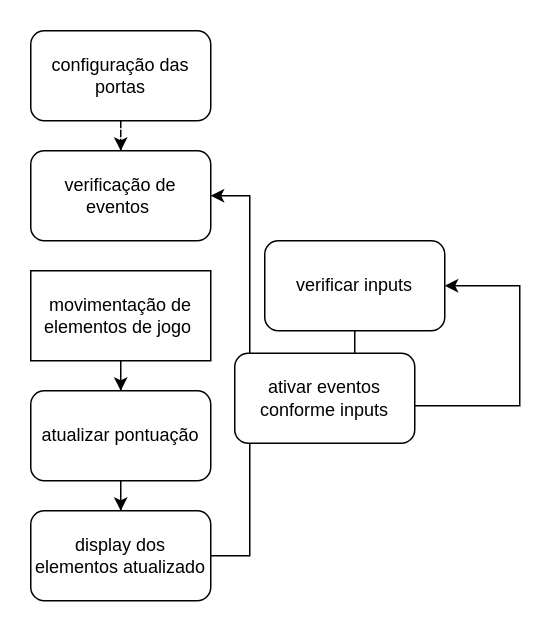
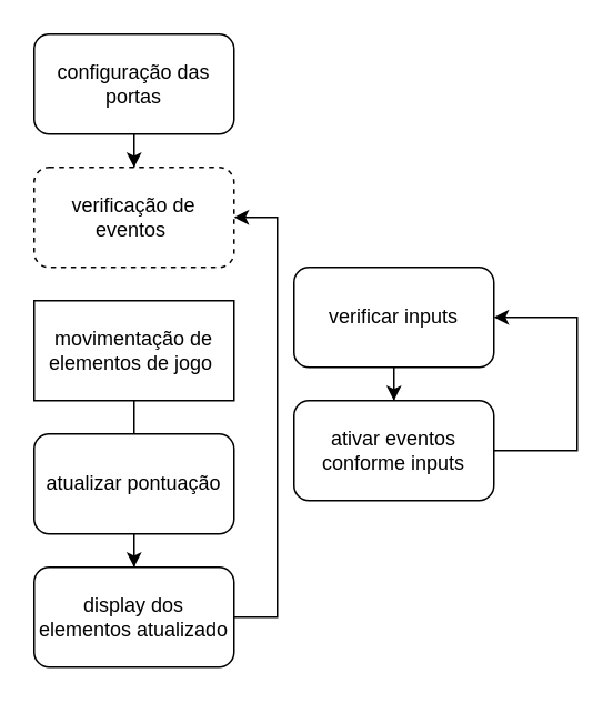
  <mxCell id="0" />
  <mxCell id="1" parent="0" />
- <mxCell id="2" value="" style="edgeStyle=orthogonalEdgeStyle;rounded=0;orthogonalLoop=1;jettySize=auto;html=1;dashed=1;" edge="1" parent="1" source="3" target="4"><mxGeometry relative="1" as="geometry" /></mxCell>
+ <mxCell id="2" value="" style="edgeStyle=orthogonalEdgeStyle;rounded=0;orthogonalLoop=1;jettySize=auto;html=1;" edge="1" parent="1" source="3" target="4"><mxGeometry relative="1" as="geometry" /></mxCell>
  <mxCell id="3" value="configuração das portas" style="rounded=1;whiteSpace=wrap;html=1;" vertex="1" parent="1"><mxGeometry x="20" y="20" width="120" height="60" as="geometry" /></mxCell>
- <mxCell id="4" value="verificação de eventos&amp;nbsp;" style="whiteSpace=wrap;html=1;rounded=1;" vertex="1" parent="1"><mxGeometry x="20" y="100" width="120" height="60" as="geometry" /></mxCell>
- <mxCell id="5" value="" style="edgeStyle=orthogonalEdgeStyle;rounded=0;orthogonalLoop=1;jettySize=auto;html=1;" edge="1" parent="1" source="6" target="8"><mxGeometry relative="1" as="geometry" /></mxCell>
+ <mxCell id="4" value="verificação de eventos&amp;nbsp;" style="whiteSpace=wrap;html=1;rounded=1;dashed=1;" vertex="1" parent="1"><mxGeometry x="20" y="100" width="120" height="60" as="geometry" /></mxCell>
+ <mxCell id="5" value="" style="edgeStyle=orthogonalEdgeStyle;rounded=0;orthogonalLoop=1;jettySize=auto;html=1;endArrow=none;" edge="1" parent="1" source="6" target="8"><mxGeometry relative="1" as="geometry" /></mxCell>
  <mxCell id="6" value="movimentação de elementos de jogo&amp;nbsp;" style="whiteSpace=wrap;html=1;rounded=0;" vertex="1" parent="1"><mxGeometry x="20" y="180" width="120" height="60" as="geometry" /></mxCell>
  <mxCell id="7" value="" style="edgeStyle=orthogonalEdgeStyle;rounded=0;orthogonalLoop=1;jettySize=auto;html=1;" edge="1" parent="1" source="8" target="10"><mxGeometry relative="1" as="geometry" /></mxCell>
  <mxCell id="8" value="atualizar pontuação" style="whiteSpace=wrap;html=1;rounded=1;" vertex="1" parent="1"><mxGeometry x="20" y="260" width="120" height="60" as="geometry" /></mxCell>
  <mxCell id="9" value="" style="edgeStyle=orthogonalEdgeStyle;rounded=0;orthogonalLoop=1;jettySize=auto;html=1;entryX=1;entryY=0.5;entryDx=0;entryDy=0;" edge="1" parent="1" source="10" target="4"><mxGeometry relative="1" as="geometry"><mxPoint x="246" y="130" as="targetPoint" /><Array as="points"><mxPoint x="166" y="370" /><mxPoint x="166" y="130" /></Array></mxGeometry></mxCell>
  <mxCell id="10" value="&lt;div&gt;display dos elementos atualizado&lt;br&gt;&lt;/div&gt;" style="whiteSpace=wrap;html=1;rounded=1;" vertex="1" parent="1"><mxGeometry x="20" y="340" width="120" height="60" as="geometry" /></mxCell>
  <mxCell id="11" value="" style="edgeStyle=orthogonalEdgeStyle;rounded=0;orthogonalLoop=1;jettySize=auto;html=1;" edge="1" parent="1" source="12" target="14"><mxGeometry relative="1" as="geometry" /></mxCell>
  <mxCell id="12" value="verificar inputs" style="rounded=1;whiteSpace=wrap;html=1;" vertex="1" parent="1"><mxGeometry x="176" y="160" width="120" height="60" as="geometry" /></mxCell>
  <mxCell id="13" value="" style="edgeStyle=orthogonalEdgeStyle;rounded=0;orthogonalLoop=1;jettySize=auto;html=1;entryX=1;entryY=0.5;entryDx=0;entryDy=0;" edge="1" parent="1" source="14" target="12"><mxGeometry relative="1" as="geometry"><mxPoint x="346" y="220" as="targetPoint" /><Array as="points"><mxPoint x="346" y="270" /><mxPoint x="346" y="190" /></Array></mxGeometry></mxCell>
- <mxCell id="14" value="ativar eventos conforme inputs" style="whiteSpace=wrap;html=1;rounded=1;" vertex="1" parent="1"><mxGeometry x="156" y="235" width="120" height="60" as="geometry" /></mxCell>
+ <mxCell id="14" value="ativar eventos conforme inputs" style="whiteSpace=wrap;html=1;rounded=1;" vertex="1" parent="1"><mxGeometry x="176" y="240" width="120" height="60" as="geometry" /></mxCell>
